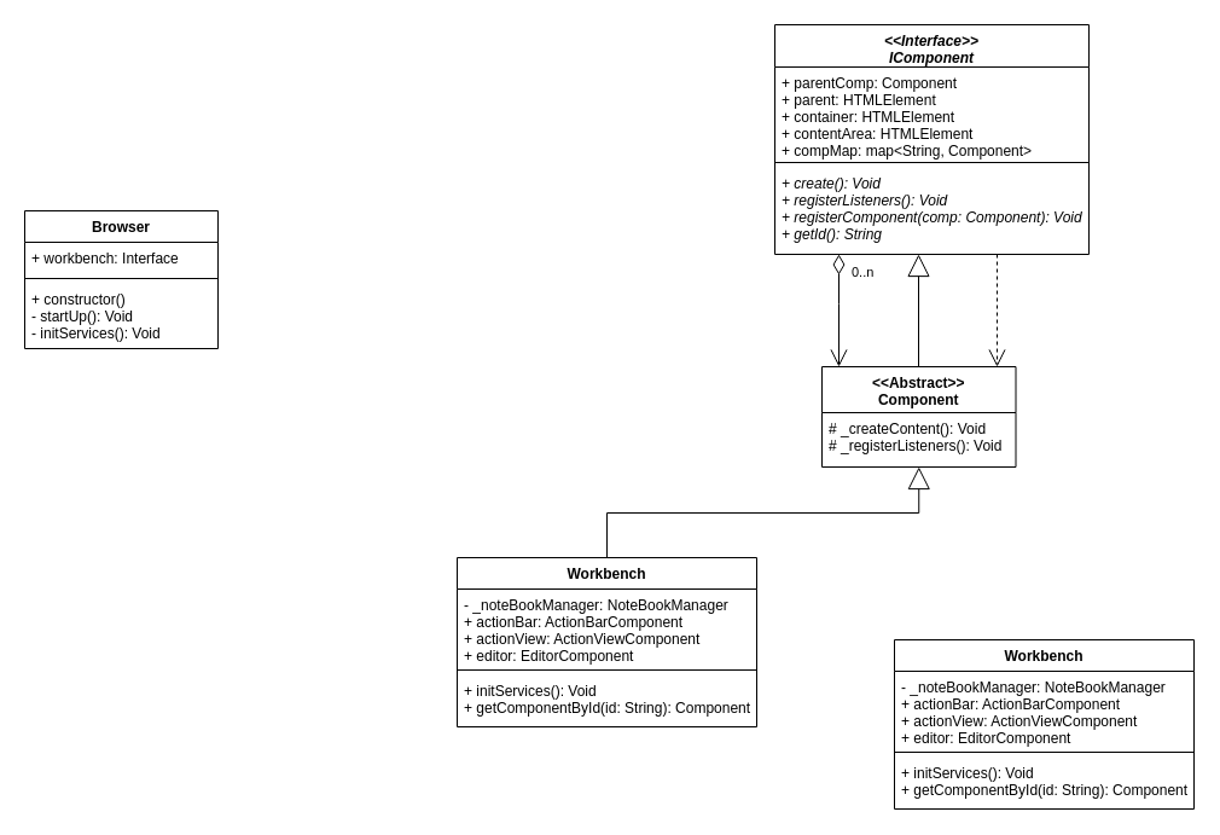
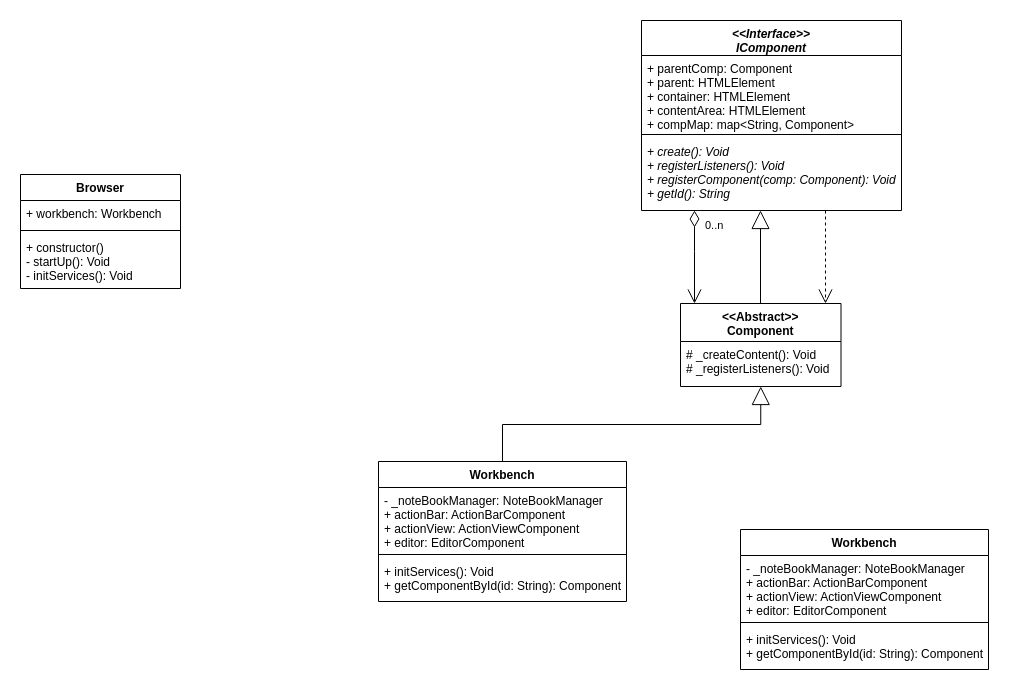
  <mxCell id="0" />
  <mxCell id="1" parent="0" />
  <mxCell id="2" value="Browser" style="swimlane;fontStyle=1;align=center;verticalAlign=top;childLayout=stackLayout;horizontal=1;startSize=26;horizontalStack=0;resizeParent=1;resizeParentMax=0;resizeLast=0;collapsible=1;marginBottom=0;" vertex="1" parent="1"><mxGeometry x="20" y="174" width="160" height="114" as="geometry" /></mxCell>
- <mxCell id="3" value="+ workbench: Interface" style="text;strokeColor=none;fillColor=none;align=left;verticalAlign=top;spacingLeft=4;spacingRight=4;overflow=hidden;rotatable=0;points=[[0,0.5],[1,0.5]];portConstraint=eastwest;" vertex="1" parent="2"><mxGeometry y="26" width="160" height="26" as="geometry" /></mxCell>
+ <mxCell id="3" value="+ workbench: Workbench" style="text;strokeColor=none;fillColor=none;align=left;verticalAlign=top;spacingLeft=4;spacingRight=4;overflow=hidden;rotatable=0;points=[[0,0.5],[1,0.5]];portConstraint=eastwest;" vertex="1" parent="2"><mxGeometry y="26" width="160" height="26" as="geometry" /></mxCell>
  <mxCell id="4" value="" style="line;strokeWidth=1;fillColor=none;align=left;verticalAlign=middle;spacingTop=-1;spacingLeft=3;spacingRight=3;rotatable=0;labelPosition=right;points=[];portConstraint=eastwest;" vertex="1" parent="2"><mxGeometry y="52" width="160" height="8" as="geometry" /></mxCell>
  <mxCell id="5" value="+ constructor()&#10;- startUp(): Void&#10;- initServices(): Void" style="text;strokeColor=none;fillColor=none;align=left;verticalAlign=top;spacingLeft=4;spacingRight=4;overflow=hidden;rotatable=0;points=[[0,0.5],[1,0.5]];portConstraint=eastwest;" vertex="1" parent="2"><mxGeometry y="60" width="160" height="54" as="geometry" /></mxCell>
  <mxCell id="6" value="Workbench" style="swimlane;fontStyle=1;align=center;verticalAlign=top;childLayout=stackLayout;horizontal=1;startSize=26;horizontalStack=0;resizeParent=1;resizeParentMax=0;resizeLast=0;collapsible=1;marginBottom=0;" vertex="1" parent="1"><mxGeometry x="378" y="461" width="248" height="140" as="geometry" /></mxCell>
  <mxCell id="7" value="- _noteBookManager: NoteBookManager&#10;+ actionBar: ActionBarComponent&#10;+ actionView: ActionViewComponent&#10;+ editor: EditorComponent" style="text;strokeColor=none;fillColor=none;align=left;verticalAlign=top;spacingLeft=4;spacingRight=4;overflow=hidden;rotatable=0;points=[[0,0.5],[1,0.5]];portConstraint=eastwest;" vertex="1" parent="6"><mxGeometry y="26" width="248" height="63" as="geometry" /></mxCell>
  <mxCell id="8" value="" style="line;strokeWidth=1;fillColor=none;align=left;verticalAlign=middle;spacingTop=-1;spacingLeft=3;spacingRight=3;rotatable=0;labelPosition=right;points=[];portConstraint=eastwest;" vertex="1" parent="6"><mxGeometry y="89" width="248" height="8" as="geometry" /></mxCell>
  <mxCell id="9" value="+ initServices(): Void&#10;+ getComponentById(id: String): Component" style="text;strokeColor=none;fillColor=none;align=left;verticalAlign=top;spacingLeft=4;spacingRight=4;overflow=hidden;rotatable=0;points=[[0,0.5],[1,0.5]];portConstraint=eastwest;" vertex="1" parent="6"><mxGeometry y="97" width="248" height="43" as="geometry" /></mxCell>
  <mxCell id="10" value="&lt;&lt;Abstract&gt;&gt;&#10;Component" style="swimlane;fontStyle=1;align=center;verticalAlign=top;childLayout=stackLayout;horizontal=1;startSize=38;horizontalStack=0;resizeParent=1;resizeParentMax=0;resizeLast=0;collapsible=1;marginBottom=0;" vertex="1" parent="1"><mxGeometry x="680" y="303" width="160.5" height="83" as="geometry" /></mxCell>
  <mxCell id="11" value="# _createContent(): Void&#10;# _registerListeners(): Void" style="text;strokeColor=none;fillColor=none;align=left;verticalAlign=top;spacingLeft=4;spacingRight=4;overflow=hidden;rotatable=0;points=[[0,0.5],[1,0.5]];portConstraint=eastwest;" vertex="1" parent="10"><mxGeometry y="38" width="160.5" height="45" as="geometry" /></mxCell>
  <mxCell id="12" value="&lt;&lt;Interface&gt;&gt;&#10;IComponent" style="swimlane;fontStyle=3;align=center;verticalAlign=top;childLayout=stackLayout;horizontal=1;startSize=35;horizontalStack=0;resizeParent=1;resizeParentMax=0;resizeLast=0;collapsible=1;marginBottom=0;" vertex="1" parent="1"><mxGeometry x="641" y="20" width="260" height="190" as="geometry" /></mxCell>
  <mxCell id="13" value="+ parentComp: Component&#10;+ parent: HTMLElement&#10;+ container: HTMLElement&#10;+ contentArea: HTMLElement&#10;+ compMap: map&lt;String, Component&gt;" style="text;strokeColor=none;fillColor=none;align=left;verticalAlign=top;spacingLeft=4;spacingRight=4;overflow=hidden;rotatable=0;points=[[0,0.5],[1,0.5]];portConstraint=eastwest;" vertex="1" parent="12"><mxGeometry y="35" width="260" height="75" as="geometry" /></mxCell>
  <mxCell id="14" value="" style="line;strokeWidth=1;fillColor=none;align=left;verticalAlign=middle;spacingTop=-1;spacingLeft=3;spacingRight=3;rotatable=0;labelPosition=right;points=[];portConstraint=eastwest;" vertex="1" parent="12"><mxGeometry y="110" width="260" height="8" as="geometry" /></mxCell>
  <mxCell id="15" value="+ create(): Void&#10;+ registerListeners(): Void&#10;+ registerComponent(comp: Component): Void&#10;+ getId(): String" style="text;strokeColor=none;fillColor=none;align=left;verticalAlign=top;spacingLeft=4;spacingRight=4;overflow=hidden;rotatable=0;points=[[0,0.5],[1,0.5]];portConstraint=eastwest;fontStyle=2" vertex="1" parent="12"><mxGeometry y="118" width="260" height="72" as="geometry" /></mxCell>
  <mxCell id="16" value="" style="endArrow=block;endSize=16;endFill=0;html=1;rounded=0;edgeStyle=elbowEdgeStyle;" edge="1" parent="1" source="10" target="12"><mxGeometry width="160" relative="1" as="geometry"><mxPoint x="637" y="237" as="sourcePoint" /><mxPoint x="797" y="237" as="targetPoint" /></mxGeometry></mxCell>
  <mxCell id="17" value="" style="endArrow=open;html=1;endSize=12;startArrow=diamondThin;startSize=14;startFill=0;edgeStyle=orthogonalEdgeStyle;rounded=0;" edge="1" parent="1" source="12" target="10"><mxGeometry relative="1" as="geometry"><mxPoint x="652" y="227" as="sourcePoint" /><mxPoint x="812" y="227" as="targetPoint" /><Array as="points"><mxPoint x="694" y="251" /><mxPoint x="694" y="251" /></Array></mxGeometry></mxCell>
  <mxCell id="18" value="0..n" style="edgeLabel;resizable=0;html=1;align=left;verticalAlign=top;" connectable="0" vertex="1" parent="17"><mxGeometry x="-1" relative="1" as="geometry"><mxPoint x="9" y="2" as="offset" /></mxGeometry></mxCell>
  <mxCell id="19" value="" style="endArrow=open;endSize=12;dashed=1;html=1;rounded=0;edgeStyle=elbowEdgeStyle;" edge="1" parent="1" source="12" target="10"><mxGeometry width="160" relative="1" as="geometry"><mxPoint x="623" y="220" as="sourcePoint" /><mxPoint x="783" y="220" as="targetPoint" /><Array as="points"><mxPoint x="825" y="243" /><mxPoint x="809" y="243" /></Array></mxGeometry></mxCell>
  <mxCell id="20" style="edgeStyle=elbowEdgeStyle;rounded=0;orthogonalLoop=1;jettySize=auto;html=1;exitX=0.75;exitY=0;exitDx=0;exitDy=0;" edge="1" parent="1" source="10" target="10"><mxGeometry relative="1" as="geometry" /></mxCell>
  <mxCell id="21" value="" style="endArrow=block;endSize=16;endFill=0;html=1;rounded=0;edgeStyle=elbowEdgeStyle;elbow=vertical;" edge="1" parent="1" source="6" target="10"><mxGeometry width="160" relative="1" as="geometry"><mxPoint x="537.001" y="449" as="sourcePoint" /><mxPoint x="537.001" y="356" as="targetPoint" /></mxGeometry></mxCell>
  <mxCell id="22" value="Workbench" style="swimlane;fontStyle=1;align=center;verticalAlign=top;childLayout=stackLayout;horizontal=1;startSize=26;horizontalStack=0;resizeParent=1;resizeParentMax=0;resizeLast=0;collapsible=1;marginBottom=0;" vertex="1" parent="1"><mxGeometry x="740" y="529" width="248" height="140" as="geometry" /></mxCell>
  <mxCell id="23" value="- _noteBookManager: NoteBookManager&#10;+ actionBar: ActionBarComponent&#10;+ actionView: ActionViewComponent&#10;+ editor: EditorComponent" style="text;strokeColor=none;fillColor=none;align=left;verticalAlign=top;spacingLeft=4;spacingRight=4;overflow=hidden;rotatable=0;points=[[0,0.5],[1,0.5]];portConstraint=eastwest;" vertex="1" parent="22"><mxGeometry y="26" width="248" height="63" as="geometry" /></mxCell>
  <mxCell id="24" value="" style="line;strokeWidth=1;fillColor=none;align=left;verticalAlign=middle;spacingTop=-1;spacingLeft=3;spacingRight=3;rotatable=0;labelPosition=right;points=[];portConstraint=eastwest;" vertex="1" parent="22"><mxGeometry y="89" width="248" height="8" as="geometry" /></mxCell>
  <mxCell id="25" value="+ initServices(): Void&#10;+ getComponentById(id: String): Component" style="text;strokeColor=none;fillColor=none;align=left;verticalAlign=top;spacingLeft=4;spacingRight=4;overflow=hidden;rotatable=0;points=[[0,0.5],[1,0.5]];portConstraint=eastwest;" vertex="1" parent="22"><mxGeometry y="97" width="248" height="43" as="geometry" /></mxCell>
